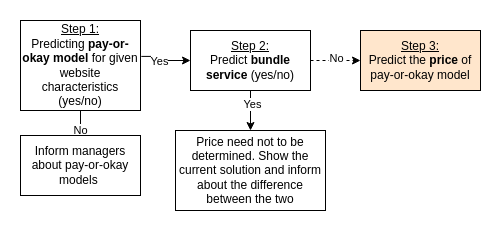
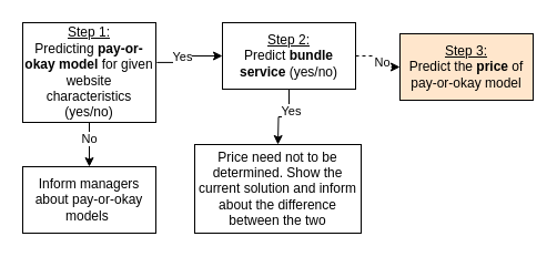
  <mxCell id="0" />
  <mxCell id="1" parent="0" />
  <mxCell id="2" style="edgeStyle=orthogonalEdgeStyle;rounded=0;orthogonalLoop=1;jettySize=auto;html=1;entryX=0;entryY=0.5;entryDx=0;entryDy=0;exitX=1.007;exitY=0.399;exitDx=0;exitDy=0;exitPerimeter=0;" edge="1" parent="1" source="6" target="11"><mxGeometry relative="1" as="geometry"><mxPoint x="250" y="60" as="targetPoint" /></mxGeometry></mxCell>
  <mxCell id="3" value="Yes" style="edgeLabel;html=1;align=center;verticalAlign=middle;resizable=0;points=[];" vertex="1" connectable="0" parent="2"><mxGeometry x="0.16" y="3" relative="1" as="geometry"><mxPoint x="-9" y="3" as="offset" /></mxGeometry></mxCell>
  <mxCell id="4" style="edgeStyle=orthogonalEdgeStyle;rounded=0;orthogonalLoop=1;jettySize=auto;html=1;entryX=0.5;entryY=0;entryDx=0;entryDy=0;" edge="1" parent="1" source="6" target="13"><mxGeometry relative="1" as="geometry"><mxPoint x="80" y="140" as="targetPoint" /></mxGeometry></mxCell>
  <mxCell id="5" value="No" style="edgeLabel;html=1;align=center;verticalAlign=middle;resizable=0;points=[];" vertex="1" connectable="0" parent="4"><mxGeometry x="-0.318" y="-1" relative="1" as="geometry"><mxPoint as="offset" /></mxGeometry></mxCell>
  <mxCell id="6" value="&lt;div&gt;&lt;u&gt;Step 1:&lt;/u&gt;&lt;/div&gt;Predicting&lt;b&gt; pay-or-okay model&lt;/b&gt; for given website characteristics (yes/no)" style="rounded=0;whiteSpace=wrap;html=1;" vertex="1" parent="1"><mxGeometry x="20" y="20" width="120" height="90" as="geometry" /></mxCell>
  <mxCell id="7" style="edgeStyle=orthogonalEdgeStyle;rounded=0;orthogonalLoop=1;jettySize=auto;html=1;dashed=1;" edge="1" parent="1" source="11" target="12"><mxGeometry relative="1" as="geometry" /></mxCell>
  <mxCell id="8" value="No" style="edgeLabel;html=1;align=center;verticalAlign=middle;resizable=0;points=[];" vertex="1" connectable="0" parent="7"><mxGeometry x="-0.02" y="3" relative="1" as="geometry"><mxPoint as="offset" /></mxGeometry></mxCell>
  <mxCell id="9" style="edgeStyle=orthogonalEdgeStyle;rounded=0;orthogonalLoop=1;jettySize=auto;html=1;entryX=0.5;entryY=0;entryDx=0;entryDy=0;" edge="1" parent="1" source="11"><mxGeometry relative="1" as="geometry"><mxPoint x="250" y="130" as="targetPoint" /></mxGeometry></mxCell>
  <mxCell id="10" value="Yes" style="edgeLabel;html=1;align=center;verticalAlign=middle;resizable=0;points=[];" vertex="1" connectable="0" parent="9"><mxGeometry x="-0.376" y="1" relative="1" as="geometry"><mxPoint as="offset" /></mxGeometry></mxCell>
- <mxCell id="11" value="&lt;div&gt;&lt;u&gt;Step 2:&lt;/u&gt;&lt;/div&gt;Predict &lt;b&gt;bundle service&lt;/b&gt; (yes/no)" style="rounded=0;whiteSpace=wrap;html=1;" vertex="1" parent="1"><mxGeometry x="190" y="30" width="120" height="60" as="geometry" /></mxCell>
+ <mxCell id="11" value="&lt;div&gt;&lt;u&gt;Step 2:&lt;/u&gt;&lt;/div&gt;Predict &lt;b&gt;bundle service&lt;/b&gt; (yes/no)" style="rounded=0;whiteSpace=wrap;html=1;" vertex="1" parent="1"><mxGeometry x="200" y="20" width="120" height="60" as="geometry" /></mxCell>
  <mxCell id="12" value="&lt;div&gt;&lt;u&gt;Step 3:&lt;/u&gt;&lt;/div&gt;Predict the &lt;b&gt;price&lt;/b&gt; of pay-or-okay model" style="rounded=0;whiteSpace=wrap;html=1;fillColor=#ffe6cc;" vertex="1" parent="1"><mxGeometry x="360" y="30" width="120" height="60" as="geometry" /></mxCell>
- <mxCell id="13" value="Inform managers about pay-or-okay models&amp;nbsp;" style="rounded=0;whiteSpace=wrap;html=1;" vertex="1" parent="1"><mxGeometry x="20" y="135" width="120" height="60" as="geometry" /></mxCell>
+ <mxCell id="13" value="Inform managers about pay-or-okay models&amp;nbsp;" style="rounded=0;whiteSpace=wrap;html=1;" vertex="1" parent="1"><mxGeometry x="20" y="150" width="120" height="60" as="geometry" /></mxCell>
  <mxCell id="14" value="Price need not to be determined. Show the current solution and inform about the difference between the two" style="rounded=0;whiteSpace=wrap;html=1;" vertex="1" parent="1"><mxGeometry x="175" y="130" width="150" height="80" as="geometry" /></mxCell>
